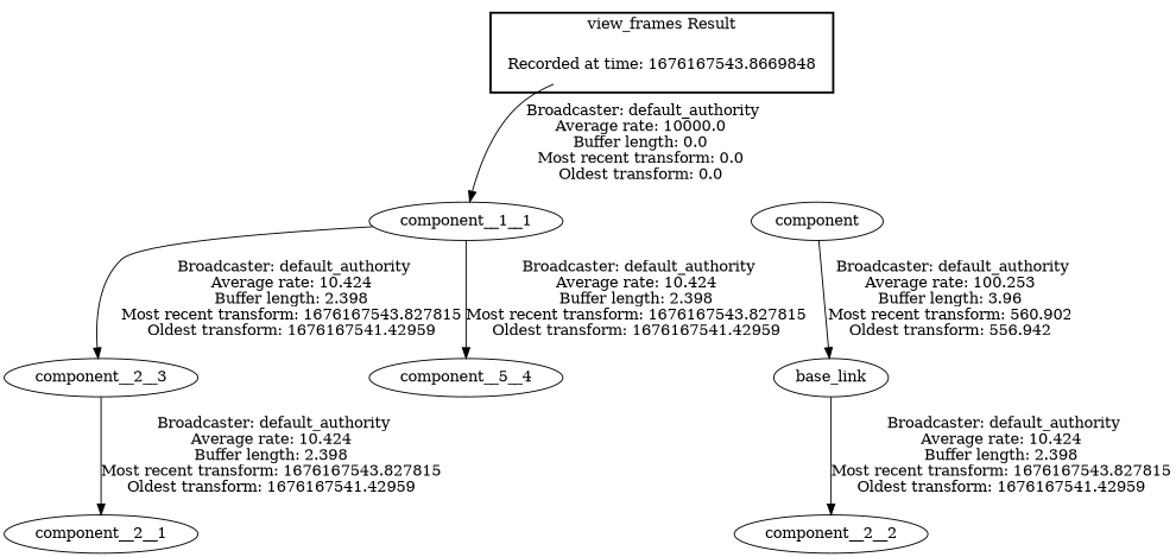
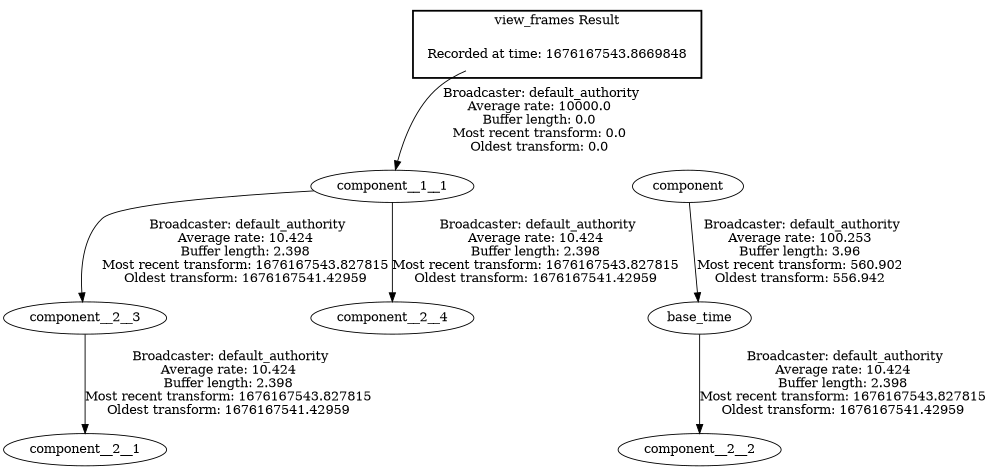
  digraph {
    "Recorded at time: 1676167543.8669848" [shape=plaintext]
    component__1__1
    n3 [label=component]
-   base_link
+   base_link [label=base_time]
    component__2__2
    component__2__3
-   component__2__4 [label=component__5__4]
+   component__2__4
    component__2__1
    subgraph cluster_1 {
      color=black
      label="view_frames Result"
      style=bold
      "Recorded at time: 1676167543.8669848"
    }
    "Recorded at time: 1676167543.8669848" -> component__1__1 [label=" Broadcaster: default_authority\nAverage rate: 10000.0\nBuffer length: 0.0\nMost recent transform: 0.0\nOldest transform: 0.0\n"]
    "Recorded at time: 1676167543.8669848" -> n3 [style=invis]
    component__1__1 -> component__2__3 [label=" Broadcaster: default_authority\nAverage rate: 10.424\nBuffer length: 2.398\nMost recent transform: 1676167543.827815\nOldest transform: 1676167541.42959\n"]
    component__1__1 -> component__2__4 [label=" Broadcaster: default_authority\nAverage rate: 10.424\nBuffer length: 2.398\nMost recent transform: 1676167543.827815\nOldest transform: 1676167541.42959\n"]
    n3 -> base_link [label=" Broadcaster: default_authority\nAverage rate: 100.253\nBuffer length: 3.96\nMost recent transform: 560.902\nOldest transform: 556.942\n"]
    base_link -> component__2__2 [label=" Broadcaster: default_authority\nAverage rate: 10.424\nBuffer length: 2.398\nMost recent transform: 1676167543.827815\nOldest transform: 1676167541.42959\n"]
    component__2__3 -> component__2__1 [label=" Broadcaster: default_authority\nAverage rate: 10.424\nBuffer length: 2.398\nMost recent transform: 1676167543.827815\nOldest transform: 1676167541.42959\n"]
  }
